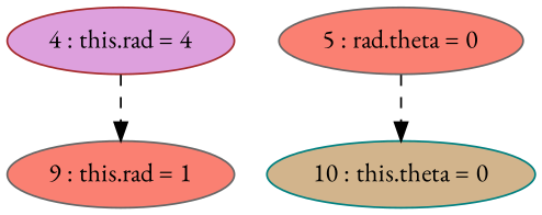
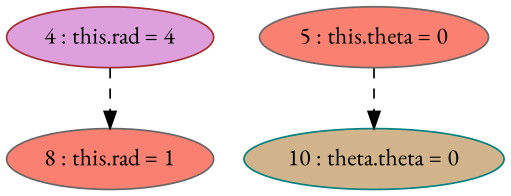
  digraph {
    fontname="EB Garamond"
    node [color=gray40 fillcolor=salmon fontname="EB Garamond" style=filled]
    edge [fontname="EB Garamond" style=dashed]
    n1 [color=brown fillcolor=plum label="4 : this.rad = 4"]
-   "9 : this.rad = 1"
-   "10 : this.theta = 0" [color=teal fillcolor=tan]
-   "5 : this.theta = 0" [label="5 : rad.theta = 0"]
+   "9 : this.rad = 1" [label="8 : this.rad = 1"]
+   "10 : this.theta = 0" [color=teal fillcolor=tan label="10 : theta.theta = 0"]
+   "5 : this.theta = 0"
    n1 -> "9 : this.rad = 1"
    "5 : this.theta = 0" -> "10 : this.theta = 0"
  }
